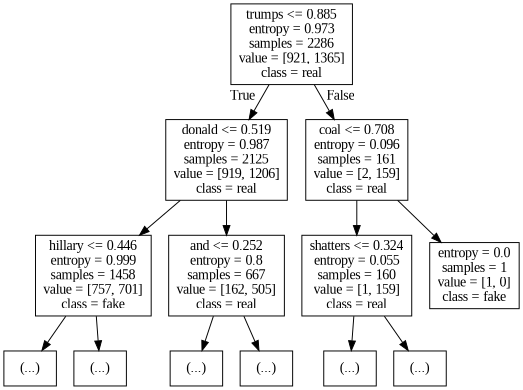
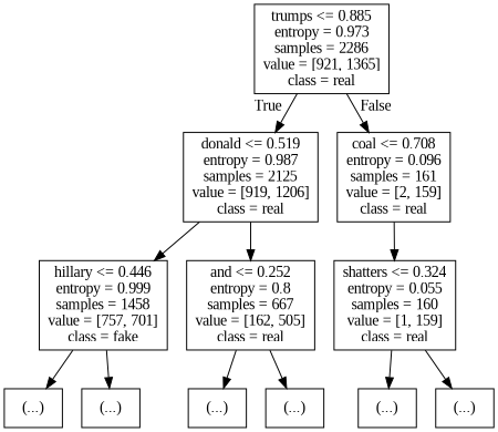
  digraph {
    fontname="Liberation Serif"
    node [shape=box fontname="Liberation Serif"]
    edge [fontname="Liberation Serif"]
    n1 [label="trumps <= 0.885\nentropy = 0.973\nsamples = 2286\nvalue = [921, 1365]\nclass = real"]
    n2 [label="donald <= 0.519\nentropy = 0.987\nsamples = 2125\nvalue = [919, 1206]\nclass = real"]
    n3 [label="coal <= 0.708\nentropy = 0.096\nsamples = 161\nvalue = [2, 159]\nclass = real"]
    n4 [label="hillary <= 0.446\nentropy = 0.999\nsamples = 1458\nvalue = [757, 701]\nclass = fake"]
    n5 [label="and <= 0.252\nentropy = 0.8\nsamples = 667\nvalue = [162, 505]\nclass = real"]
    n6 [label="(...)"]
    n7 [label="(...)"]
    n8 [label="(...)"]
    n9 [label="(...)"]
    n10 [label="shatters <= 0.324\nentropy = 0.055\nsamples = 160\nvalue = [1, 159]\nclass = real"]
-   n11 [label="entropy = 0.0\nsamples = 1\nvalue = [1, 0]\nclass = fake"]
    n12 [label="(...)"]
    n13 [label="(...)"]
    n1 -> n2 [headlabel=True labelangle=45 labeldistance=2.5]
    n1 -> n3 [headlabel=False labelangle=-45 labeldistance=2.5]
    n2 -> n4
    n2 -> n5
    n3 -> n10
-   n3 -> n11
    n4 -> n6
    n4 -> n7
    n5 -> n8
    n5 -> n9
    n10 -> n12
    n10 -> n13
  }
